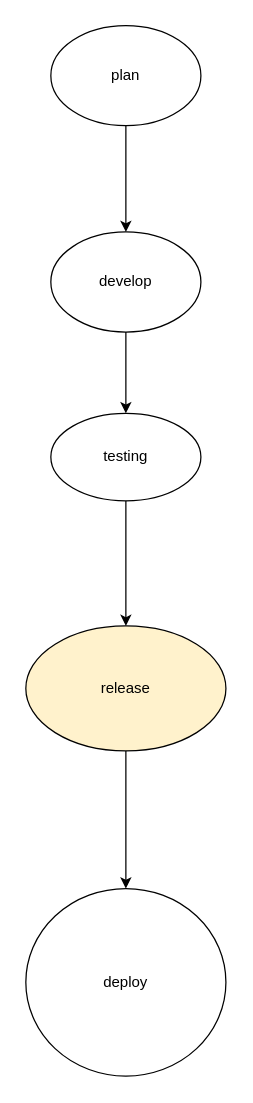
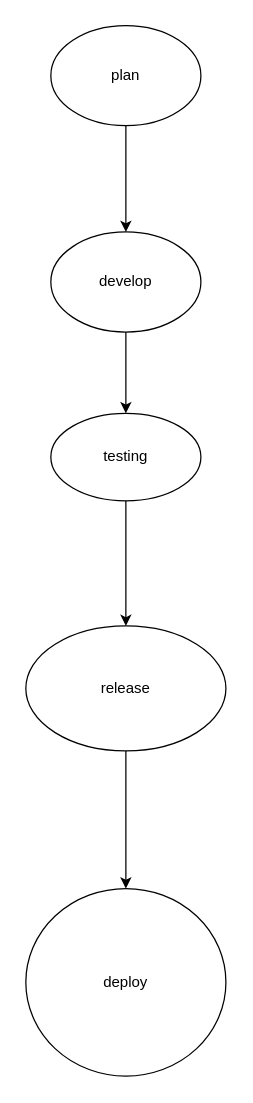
  <mxCell id="0" />
  <mxCell id="1" parent="0" />
  <mxCell id="2" value="" style="edgeStyle=orthogonalEdgeStyle;rounded=0;orthogonalLoop=1;jettySize=auto;html=1;" edge="1" parent="1" source="3" target="5"><mxGeometry relative="1" as="geometry" /></mxCell>
  <mxCell id="3" value="plan" style="ellipse;whiteSpace=wrap;html=1;" vertex="1" parent="1"><mxGeometry x="40" y="20" width="120" height="80" as="geometry" /></mxCell>
  <mxCell id="4" value="" style="edgeStyle=orthogonalEdgeStyle;rounded=0;orthogonalLoop=1;jettySize=auto;html=1;" edge="1" parent="1" source="5" target="7"><mxGeometry relative="1" as="geometry" /></mxCell>
  <mxCell id="5" value="develop" style="ellipse;whiteSpace=wrap;html=1;" vertex="1" parent="1"><mxGeometry x="40" y="185" width="120" height="80" as="geometry" /></mxCell>
  <mxCell id="6" value="" style="edgeStyle=orthogonalEdgeStyle;rounded=0;orthogonalLoop=1;jettySize=auto;html=1;" edge="1" parent="1" source="7" target="9"><mxGeometry relative="1" as="geometry" /></mxCell>
  <mxCell id="7" value="testing" style="ellipse;whiteSpace=wrap;html=1;" vertex="1" parent="1"><mxGeometry x="40" y="330" width="120" height="70" as="geometry" /></mxCell>
  <mxCell id="8" value="" style="edgeStyle=orthogonalEdgeStyle;rounded=0;orthogonalLoop=1;jettySize=auto;html=1;" edge="1" parent="1" source="9" target="11"><mxGeometry relative="1" as="geometry" /></mxCell>
- <mxCell id="9" value="release" style="ellipse;whiteSpace=wrap;html=1;fillColor=#fff2cc;" vertex="1" parent="1"><mxGeometry x="20" y="500" width="160" height="100" as="geometry" /></mxCell>
+ <mxCell id="9" value="release" style="ellipse;whiteSpace=wrap;html=1;" vertex="1" parent="1"><mxGeometry x="20" y="500" width="160" height="100" as="geometry" /></mxCell>
  <mxCell id="10" style="edgeStyle=orthogonalEdgeStyle;rounded=0;orthogonalLoop=1;jettySize=auto;html=1;" edge="1" parent="1" source="11"><mxGeometry relative="1" as="geometry"><mxPoint x="100" y="810" as="targetPoint" /><Array as="points"><mxPoint x="100" y="800" /><mxPoint x="101" y="810" /></Array></mxGeometry></mxCell>
  <mxCell id="11" value="deploy" style="ellipse;whiteSpace=wrap;html=1;" vertex="1" parent="1"><mxGeometry x="20" y="710" width="160" height="150" as="geometry" /></mxCell>
